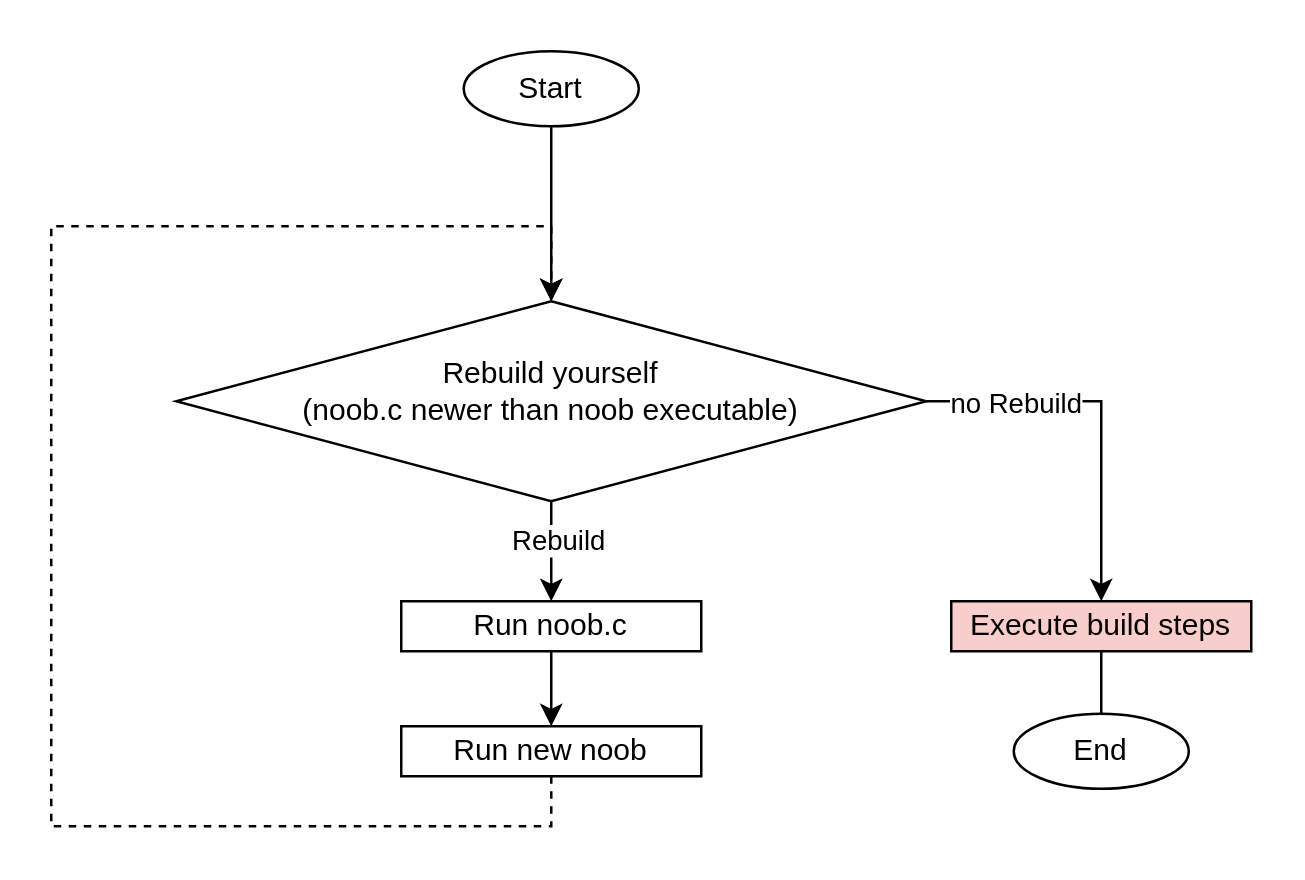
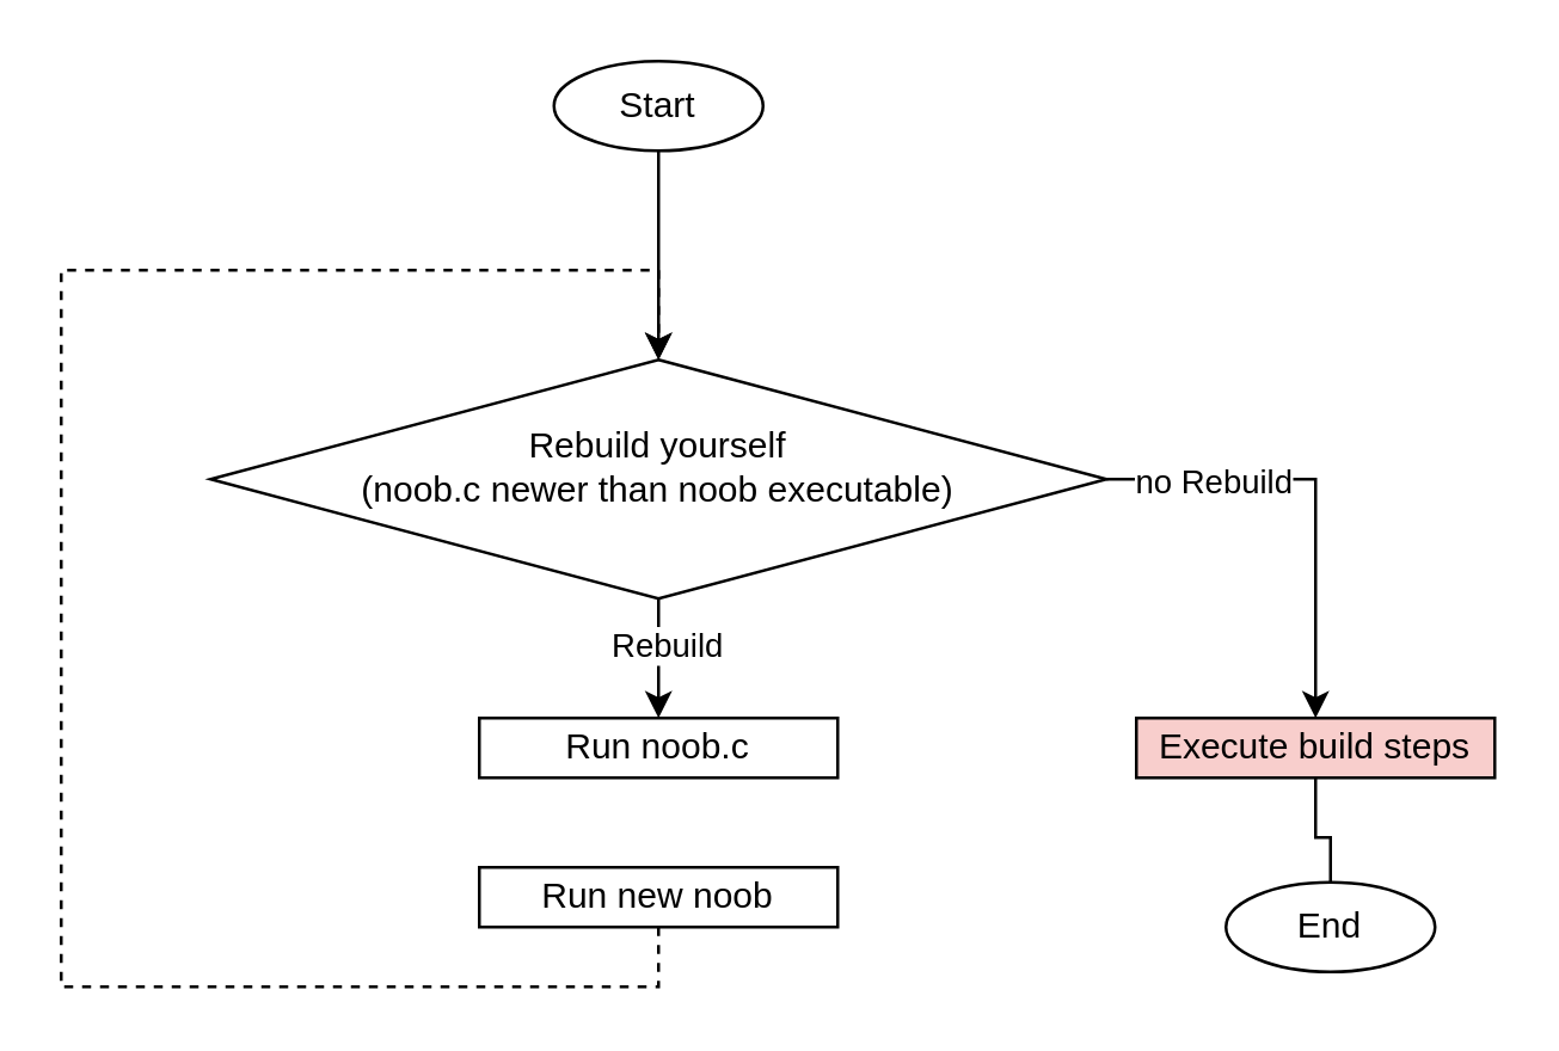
  <mxCell id="0" />
  <mxCell id="1" parent="0" />
  <mxCell id="2" style="edgeStyle=orthogonalEdgeStyle;rounded=0;orthogonalLoop=1;jettySize=auto;html=1;entryX=0.5;entryY=0;entryDx=0;entryDy=0;" edge="1" parent="1" source="6" target="8"><mxGeometry relative="1" as="geometry" /></mxCell>
  <mxCell id="3" value="Rebuild" style="edgeLabel;html=1;align=center;verticalAlign=middle;resizable=0;points=[];" vertex="1" connectable="0" parent="2"><mxGeometry x="-0.254" y="2" relative="1" as="geometry"><mxPoint as="offset" /></mxGeometry></mxCell>
  <mxCell id="4" style="edgeStyle=orthogonalEdgeStyle;rounded=0;orthogonalLoop=1;jettySize=auto;html=1;entryX=0.5;entryY=0;entryDx=0;entryDy=0;" edge="1" parent="1" source="6" target="11"><mxGeometry relative="1" as="geometry" /></mxCell>
  <mxCell id="5" value="no Rebuild" style="edgeLabel;html=1;align=center;verticalAlign=middle;resizable=0;points=[];" vertex="1" connectable="0" parent="4"><mxGeometry x="-0.5" y="1" relative="1" as="geometry"><mxPoint x="-3" y="1" as="offset" /></mxGeometry></mxCell>
  <mxCell id="6" value="Rebuild yourself&lt;br&gt;(noob.c newer than noob executable)&lt;br&gt;" style="rhombus;whiteSpace=wrap;html=1;verticalAlign=middle;spacingBottom=8;" vertex="1" parent="1"><mxGeometry x="70" y="120" width="300" height="80" as="geometry" /></mxCell>
- <mxCell id="7" style="edgeStyle=orthogonalEdgeStyle;rounded=0;orthogonalLoop=1;jettySize=auto;html=1;entryX=0.5;entryY=0;entryDx=0;entryDy=0;" edge="1" parent="1" source="8" target="9"><mxGeometry relative="1" as="geometry" /></mxCell>
  <mxCell id="8" value="&lt;div align=&quot;center&quot;&gt;Run noob.c&lt;/div&gt;" style="rounded=0;whiteSpace=wrap;html=1;align=center;" vertex="1" parent="1"><mxGeometry x="160" y="240" width="120" height="20" as="geometry" /></mxCell>
  <mxCell id="9" value="Run new noob" style="rounded=0;whiteSpace=wrap;html=1;align=center;" vertex="1" parent="1"><mxGeometry x="160" y="290" width="120" height="20" as="geometry" /></mxCell>
  <mxCell id="10" style="edgeStyle=orthogonalEdgeStyle;rounded=0;orthogonalLoop=1;jettySize=auto;html=1;entryX=0.5;entryY=0;entryDx=0;entryDy=0;endArrow=none;" edge="1" parent="1" source="11" target="13"><mxGeometry relative="1" as="geometry" /></mxCell>
  <mxCell id="11" value="Execute build steps" style="rounded=0;whiteSpace=wrap;html=1;align=center;fillColor=#f8cecc;" vertex="1" parent="1"><mxGeometry x="380" y="240" width="120" height="20" as="geometry" /></mxCell>
  <mxCell id="12" value="" style="endArrow=classic;html=1;rounded=0;exitX=0.5;exitY=1;exitDx=0;exitDy=0;entryX=0.5;entryY=0;entryDx=0;entryDy=0;dashed=1;" edge="1" parent="1" source="9" target="6"><mxGeometry width="50" height="50" relative="1" as="geometry"><mxPoint x="140" y="290" as="sourcePoint" /><mxPoint x="220" y="90" as="targetPoint" /><Array as="points"><mxPoint x="220" y="330" /><mxPoint x="20" y="330" /><mxPoint x="20" y="90" /><mxPoint x="220" y="90" /></Array></mxGeometry></mxCell>
- <mxCell id="13" value="End" style="ellipse;whiteSpace=wrap;html=1;" vertex="1" parent="1"><mxGeometry x="405" y="285" width="70" height="30" as="geometry" /></mxCell>
+ <mxCell id="13" value="End" style="ellipse;whiteSpace=wrap;html=1;" vertex="1" parent="1"><mxGeometry x="410" y="295" width="70" height="30" as="geometry" /></mxCell>
  <mxCell id="14" value="" style="endArrow=classic;html=1;rounded=0;entryX=0.5;entryY=0;entryDx=0;entryDy=0;" edge="1" parent="1" target="6"><mxGeometry width="50" height="50" relative="1" as="geometry"><mxPoint x="220" y="50" as="sourcePoint" /><mxPoint x="340" y="240" as="targetPoint" /></mxGeometry></mxCell>
  <mxCell id="15" value="Start" style="ellipse;whiteSpace=wrap;html=1;" vertex="1" parent="1"><mxGeometry x="185" y="20" width="70" height="30" as="geometry" /></mxCell>
